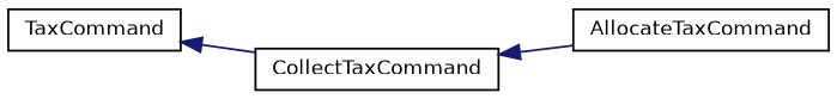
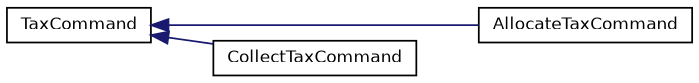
  digraph {
    rankdir=LR
    node [color=black fillcolor=white fontname=Helvetica fontsize=10 shape=record style=filled]
    edge [color=midnightblue dir=back fontname=Helvetica fontsize=10 labelfontname=Helvetica labelfontsize=10 style=solid]
    n1 [height=0.2 label=TaxCommand width=0.4]
    n2 [height=0.2 label=AllocateTaxCommand width=0.4]
    n3 [height=0.2 label=CollectTaxCommand width=0.4]
-   n3 -> n2
+   n1 -> n2
    n1 -> n3
  }
